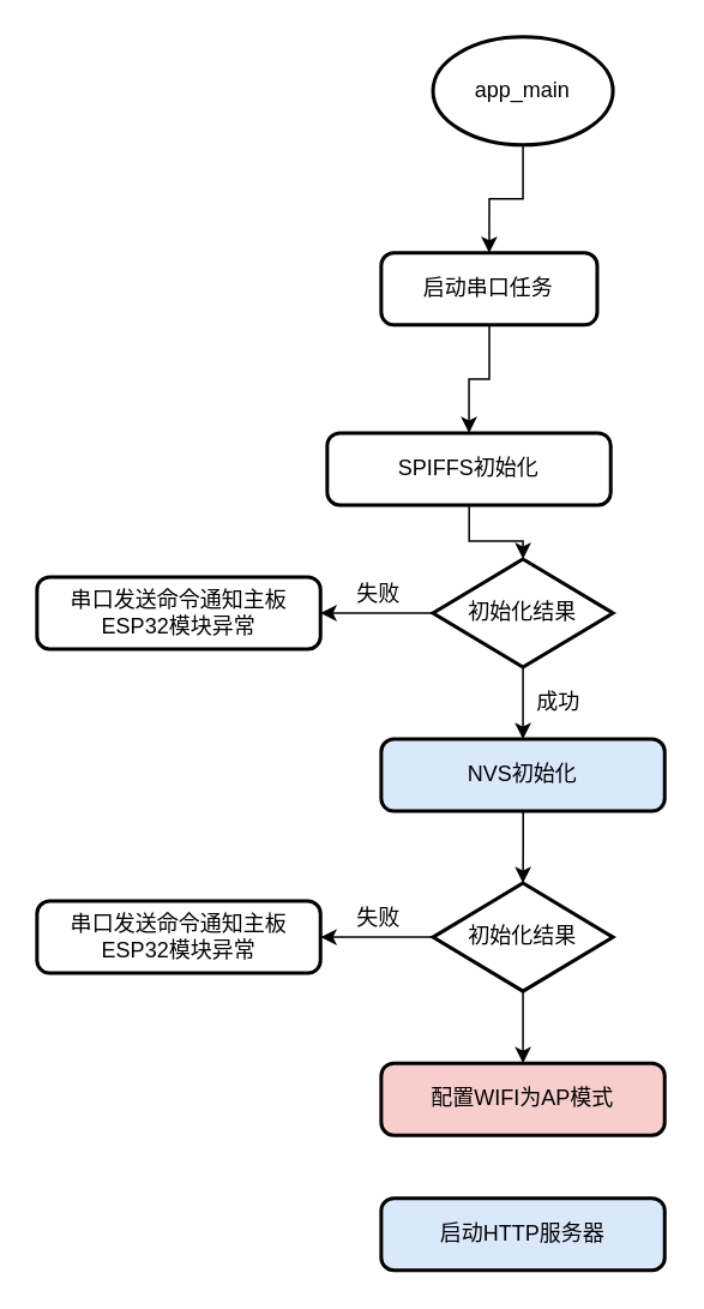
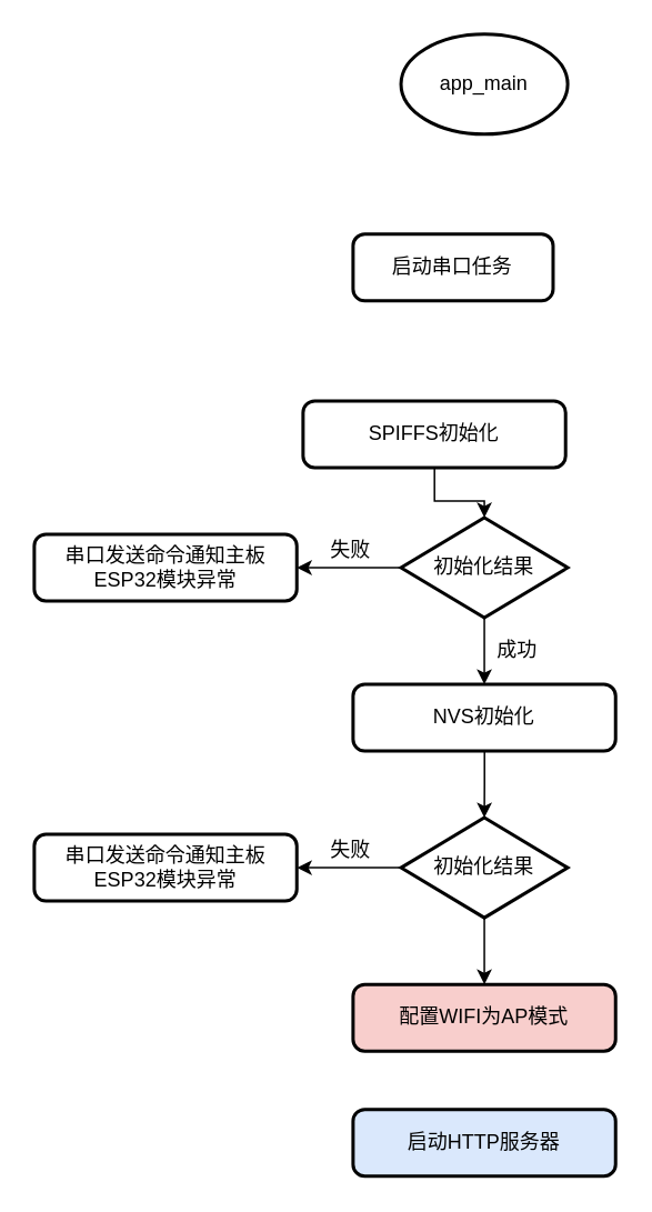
  <mxCell id="0" />
  <mxCell id="1" parent="0" />
- <mxCell id="2" style="edgeStyle=orthogonalEdgeStyle;rounded=0;orthogonalLoop=1;jettySize=auto;html=1;entryX=0.5;entryY=0;entryDx=0;entryDy=0;" edge="1" parent="1" source="3" target="22"><mxGeometry relative="1" as="geometry"><mxPoint x="290" y="140" as="targetPoint" /></mxGeometry></mxCell>
  <mxCell id="3" value="app_main" style="strokeWidth=2;html=1;shape=mxgraph.flowchart.start_1;whiteSpace=wrap;" vertex="1" parent="1"><mxGeometry x="240" y="20" width="100" height="60" as="geometry" /></mxCell>
  <mxCell id="4" value="SPIFFS初始化" style="rounded=1;whiteSpace=wrap;html=1;absoluteArcSize=1;arcSize=14;strokeWidth=2;" vertex="1" parent="1"><mxGeometry x="181.25" y="240" width="157.5" height="40" as="geometry" /></mxCell>
  <mxCell id="5" style="edgeStyle=orthogonalEdgeStyle;rounded=0;orthogonalLoop=1;jettySize=auto;html=1;" edge="1" parent="1" source="7"><mxGeometry relative="1" as="geometry"><mxPoint x="290" y="410" as="targetPoint" /></mxGeometry></mxCell>
  <mxCell id="6" style="edgeStyle=orthogonalEdgeStyle;rounded=0;orthogonalLoop=1;jettySize=auto;html=1;entryX=1;entryY=0.5;entryDx=0;entryDy=0;" edge="1" parent="1" source="7" target="9"><mxGeometry relative="1" as="geometry" /></mxCell>
  <mxCell id="7" value="初始化结果" style="strokeWidth=2;html=1;shape=mxgraph.flowchart.decision;whiteSpace=wrap;" vertex="1" parent="1"><mxGeometry x="240" y="310" width="100" height="60" as="geometry" /></mxCell>
  <mxCell id="8" style="edgeStyle=orthogonalEdgeStyle;rounded=0;orthogonalLoop=1;jettySize=auto;html=1;entryX=0.5;entryY=0;entryDx=0;entryDy=0;entryPerimeter=0;" edge="1" parent="1" source="4" target="7"><mxGeometry relative="1" as="geometry" /></mxCell>
  <mxCell id="9" value="串口发送命令通知主板&lt;div&gt;ESP32模块异常&lt;/div&gt;" style="rounded=1;whiteSpace=wrap;html=1;absoluteArcSize=1;arcSize=14;strokeWidth=2;" vertex="1" parent="1"><mxGeometry x="20" y="320" width="157.5" height="40" as="geometry" /></mxCell>
  <mxCell id="10" value="失败" style="text;html=1;align=center;verticalAlign=middle;whiteSpace=wrap;rounded=0;" vertex="1" parent="1"><mxGeometry x="190" y="320" width="40" height="20" as="geometry" /></mxCell>
  <mxCell id="11" value="成功" style="text;html=1;align=center;verticalAlign=middle;whiteSpace=wrap;rounded=0;" vertex="1" parent="1"><mxGeometry x="290" y="380" width="40" height="20" as="geometry" /></mxCell>
- <mxCell id="12" value="NVS初始化" style="rounded=1;whiteSpace=wrap;html=1;absoluteArcSize=1;arcSize=14;strokeWidth=2;fillColor=#dae8fc;" vertex="1" parent="1"><mxGeometry x="211.25" y="410" width="157.5" height="40" as="geometry" /></mxCell>
+ <mxCell id="12" value="NVS初始化" style="rounded=1;whiteSpace=wrap;html=1;absoluteArcSize=1;arcSize=14;strokeWidth=2;" vertex="1" parent="1"><mxGeometry x="211.25" y="410" width="157.5" height="40" as="geometry" /></mxCell>
  <mxCell id="13" style="edgeStyle=orthogonalEdgeStyle;rounded=0;orthogonalLoop=1;jettySize=auto;html=1;exitX=0;exitY=0.5;exitDx=0;exitDy=0;exitPerimeter=0;entryX=1;entryY=0.5;entryDx=0;entryDy=0;" edge="1" parent="1" source="15" target="17"><mxGeometry relative="1" as="geometry" /></mxCell>
  <mxCell id="14" style="edgeStyle=orthogonalEdgeStyle;rounded=0;orthogonalLoop=1;jettySize=auto;html=1;" edge="1" parent="1" source="15"><mxGeometry relative="1" as="geometry"><mxPoint x="290" y="590" as="targetPoint" /></mxGeometry></mxCell>
  <mxCell id="15" value="初始化结果" style="strokeWidth=2;html=1;shape=mxgraph.flowchart.decision;whiteSpace=wrap;" vertex="1" parent="1"><mxGeometry x="240" y="490" width="100" height="60" as="geometry" /></mxCell>
  <mxCell id="16" style="edgeStyle=orthogonalEdgeStyle;rounded=0;orthogonalLoop=1;jettySize=auto;html=1;entryX=0.5;entryY=0;entryDx=0;entryDy=0;entryPerimeter=0;" edge="1" parent="1" source="12" target="15"><mxGeometry relative="1" as="geometry" /></mxCell>
  <mxCell id="17" value="串口发送命令通知主板&lt;div&gt;ESP32模块异常&lt;/div&gt;" style="rounded=1;whiteSpace=wrap;html=1;absoluteArcSize=1;arcSize=14;strokeWidth=2;" vertex="1" parent="1"><mxGeometry x="20" y="500" width="157.5" height="40" as="geometry" /></mxCell>
  <mxCell id="18" value="失败" style="text;html=1;align=center;verticalAlign=middle;whiteSpace=wrap;rounded=0;" vertex="1" parent="1"><mxGeometry x="190" y="500" width="40" height="20" as="geometry" /></mxCell>
  <mxCell id="19" value="配置WIFI为AP模式" style="rounded=1;whiteSpace=wrap;html=1;absoluteArcSize=1;arcSize=14;strokeWidth=2;fillColor=#f8cecc;" vertex="1" parent="1"><mxGeometry x="211.25" y="590" width="157.5" height="40" as="geometry" /></mxCell>
  <mxCell id="20" value="启动HTTP服务器" style="rounded=1;whiteSpace=wrap;html=1;absoluteArcSize=1;arcSize=14;strokeWidth=2;fillColor=#dae8fc;" vertex="1" parent="1"><mxGeometry x="211.25" y="665" width="157.5" height="40" as="geometry" /></mxCell>
- <mxCell id="21" style="edgeStyle=orthogonalEdgeStyle;rounded=0;orthogonalLoop=1;jettySize=auto;html=1;entryX=0.5;entryY=0;entryDx=0;entryDy=0;" edge="1" parent="1" source="22" target="4"><mxGeometry relative="1" as="geometry" /></mxCell>
  <mxCell id="22" value="启动串口任务" style="rounded=1;whiteSpace=wrap;html=1;absoluteArcSize=1;arcSize=14;strokeWidth=2;" vertex="1" parent="1"><mxGeometry x="211.25" y="140" width="120" height="40" as="geometry" /></mxCell>
